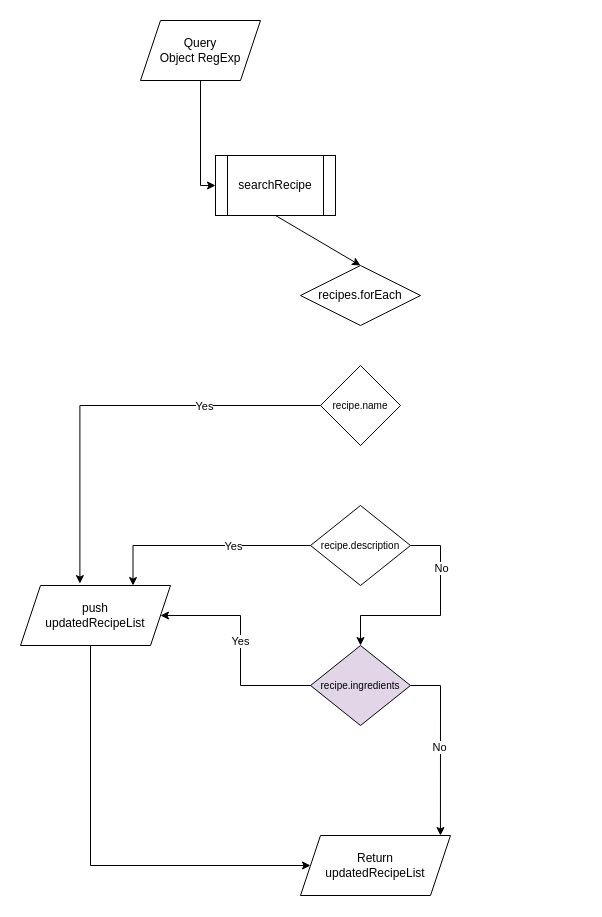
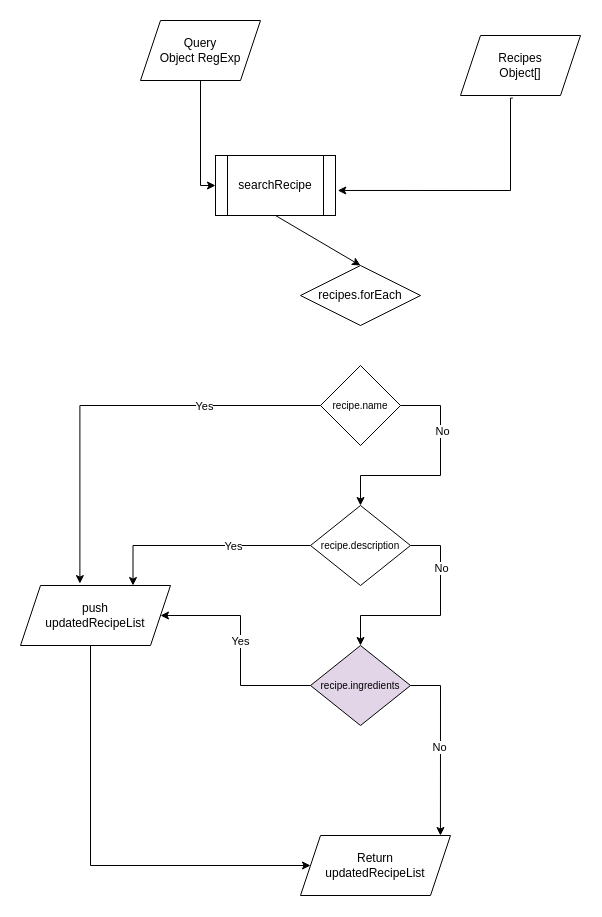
  <mxCell id="0" />
  <mxCell id="1" parent="0" />
  <mxCell id="2" value="searchRecipe" style="shape=process;whiteSpace=wrap;html=1;backgroundOutline=1;" vertex="1" parent="1"><mxGeometry x="215" y="155" width="120" height="60" as="geometry" /></mxCell>
  <mxCell id="3" value="Query&lt;br&gt;Object RegExp" style="shape=parallelogram;perimeter=parallelogramPerimeter;whiteSpace=wrap;html=1;fixedSize=1;" vertex="1" parent="1"><mxGeometry x="140" y="20" width="120" height="60" as="geometry" /></mxCell>
+ <mxCell id="4" value="Recipes&lt;br&gt;Object[]" style="shape=parallelogram;perimeter=parallelogramPerimeter;whiteSpace=wrap;html=1;fixedSize=1;" vertex="1" parent="1"><mxGeometry x="460" y="35" width="120" height="60" as="geometry" /></mxCell>
  <mxCell id="5" value="push&lt;br&gt;updatedRecipeList" style="shape=parallelogram;perimeter=parallelogramPerimeter;whiteSpace=wrap;html=1;fixedSize=1;" vertex="1" parent="1"><mxGeometry x="20" y="585" width="150" height="60" as="geometry" /></mxCell>
  <mxCell id="6" value="recipes.forEach" style="rhombus;whiteSpace=wrap;html=1;" vertex="1" parent="1"><mxGeometry x="300" y="265" width="120" height="60" as="geometry" /></mxCell>
  <mxCell id="7" value="&lt;font style=&quot;font-size: 10px;&quot;&gt;recipe.name&lt;/font&gt;" style="rhombus;whiteSpace=wrap;html=1;" vertex="1" parent="1"><mxGeometry x="320" y="365" width="80" height="80" as="geometry" /></mxCell>
  <mxCell id="8" value="&lt;font style=&quot;font-size: 10px;&quot;&gt;recipe.description&lt;/font&gt;" style="rhombus;whiteSpace=wrap;html=1;" vertex="1" parent="1"><mxGeometry x="310" y="505" width="100" height="80" as="geometry" /></mxCell>
  <mxCell id="9" value="&lt;font style=&quot;font-size: 10px;&quot;&gt;recipe.ingredients&lt;/font&gt;" style="rhombus;whiteSpace=wrap;html=1;fillColor=#e1d5e7;" vertex="1" parent="1"><mxGeometry x="310" y="645" width="100" height="80" as="geometry" /></mxCell>
  <mxCell id="10" value="Return&lt;br&gt;updatedRecipeList" style="shape=parallelogram;perimeter=parallelogramPerimeter;whiteSpace=wrap;html=1;fixedSize=1;" vertex="1" parent="1"><mxGeometry x="300" y="835" width="150" height="60" as="geometry" /></mxCell>
  <mxCell id="11" value="" style="endArrow=classic;html=1;rounded=0;exitX=0.5;exitY=1;exitDx=0;exitDy=0;entryX=0;entryY=0.5;entryDx=0;entryDy=0;edgeStyle=orthogonalEdgeStyle;" edge="1" parent="1" source="3" target="2"><mxGeometry width="50" height="50" relative="1" as="geometry"><mxPoint x="460" y="225" as="sourcePoint" /><mxPoint x="510" y="175" as="targetPoint" /></mxGeometry></mxCell>
  <mxCell id="12" value="" style="endArrow=classic;html=1;rounded=0;exitX=0;exitY=0.5;exitDx=0;exitDy=0;entryX=1;entryY=0.5;entryDx=0;entryDy=0;edgeStyle=orthogonalEdgeStyle;" edge="1" parent="1" source="9" target="5"><mxGeometry width="50" height="50" relative="1" as="geometry"><mxPoint x="270" y="435" as="sourcePoint" /><mxPoint x="330" y="525" as="targetPoint" /></mxGeometry></mxCell>
  <mxCell id="13" value="Yes" style="edgeLabel;html=1;align=center;verticalAlign=middle;resizable=0;points=[];" connectable="0" vertex="1" parent="12"><mxGeometry x="0.045" y="1" relative="1" as="geometry"><mxPoint as="offset" /></mxGeometry></mxCell>
  <mxCell id="14" value="" style="endArrow=classic;html=1;rounded=0;exitX=0.5;exitY=1;exitDx=0;exitDy=0;entryX=0.5;entryY=0;entryDx=0;entryDy=0;" edge="1" parent="1" source="2" target="6"><mxGeometry width="50" height="50" relative="1" as="geometry"><mxPoint x="210" y="175" as="sourcePoint" /><mxPoint x="270" y="265" as="targetPoint" /></mxGeometry></mxCell>
+ <mxCell id="15" value="" style="endArrow=classic;html=1;rounded=0;exitX=0.436;exitY=1.043;exitDx=0;exitDy=0;entryX=1.019;entryY=0.583;entryDx=0;entryDy=0;exitPerimeter=0;entryPerimeter=0;edgeStyle=orthogonalEdgeStyle;" edge="1" parent="1" source="4" target="2"><mxGeometry width="50" height="50" relative="1" as="geometry"><mxPoint x="600" y="155" as="sourcePoint" /><mxPoint x="660" y="245" as="targetPoint" /><Array as="points"><mxPoint x="510" y="98" /><mxPoint x="510" y="190" /></Array></mxGeometry></mxCell>
  <mxCell id="16" value="" style="endArrow=classic;html=1;rounded=0;exitX=0;exitY=0.5;exitDx=0;exitDy=0;entryX=0.396;entryY=-0.032;entryDx=0;entryDy=0;entryPerimeter=0;edgeStyle=orthogonalEdgeStyle;" edge="1" parent="1" source="7" target="5"><mxGeometry width="50" height="50" relative="1" as="geometry"><mxPoint x="280" y="445" as="sourcePoint" /><mxPoint x="340" y="535" as="targetPoint" /><Array as="points"><mxPoint x="79" y="405" /></Array></mxGeometry></mxCell>
  <mxCell id="17" value="Yes" style="edgeLabel;html=1;align=center;verticalAlign=middle;resizable=0;points=[];" connectable="0" vertex="1" parent="16"><mxGeometry x="-0.443" relative="1" as="geometry"><mxPoint as="offset" /></mxGeometry></mxCell>
  <mxCell id="18" value="" style="endArrow=classic;html=1;rounded=0;entryX=0;entryY=0.5;entryDx=0;entryDy=0;edgeStyle=orthogonalEdgeStyle;" edge="1" parent="1" target="10"><mxGeometry width="50" height="50" relative="1" as="geometry"><mxPoint x="90" y="655" as="sourcePoint" /><mxPoint x="340" y="535" as="targetPoint" /><Array as="points"><mxPoint x="90" y="645" /><mxPoint x="90" y="865" /></Array></mxGeometry></mxCell>
  <mxCell id="19" value="" style="endArrow=classic;html=1;rounded=0;exitX=1;exitY=0.5;exitDx=0;exitDy=0;edgeStyle=orthogonalEdgeStyle;entryX=0.933;entryY=0;entryDx=0;entryDy=0;entryPerimeter=0;" edge="1" parent="1" source="9" target="10"><mxGeometry width="50" height="50" relative="1" as="geometry"><mxPoint x="590" y="460" as="sourcePoint" /><mxPoint x="440" y="815" as="targetPoint" /><Array as="points"><mxPoint x="440" y="685" /></Array></mxGeometry></mxCell>
  <mxCell id="20" value="No" style="edgeLabel;html=1;align=center;verticalAlign=middle;resizable=0;points=[];" connectable="0" vertex="1" parent="19"><mxGeometry x="0.018" y="-1" relative="1" as="geometry"><mxPoint as="offset" /></mxGeometry></mxCell>
  <mxCell id="21" value="" style="endArrow=classic;html=1;rounded=0;exitX=1;exitY=0.5;exitDx=0;exitDy=0;entryX=0.5;entryY=0;entryDx=0;entryDy=0;edgeStyle=orthogonalEdgeStyle;" edge="1" parent="1" source="8" target="9"><mxGeometry width="50" height="50" relative="1" as="geometry"><mxPoint x="280" y="445" as="sourcePoint" /><mxPoint x="340" y="535" as="targetPoint" /><Array as="points"><mxPoint x="440" y="545" /><mxPoint x="440" y="615" /><mxPoint x="360" y="615" /></Array></mxGeometry></mxCell>
  <mxCell id="22" value="No" style="edgeLabel;html=1;align=center;verticalAlign=middle;resizable=0;points=[];" connectable="0" vertex="1" parent="21"><mxGeometry x="-0.505" relative="1" as="geometry"><mxPoint as="offset" /></mxGeometry></mxCell>
+ <mxCell id="23" value="" style="endArrow=classic;html=1;rounded=0;exitX=1;exitY=0.5;exitDx=0;exitDy=0;entryX=0.5;entryY=0;entryDx=0;entryDy=0;edgeStyle=orthogonalEdgeStyle;" edge="1" parent="1" source="7" target="8"><mxGeometry width="50" height="50" relative="1" as="geometry"><mxPoint x="290" y="455" as="sourcePoint" /><mxPoint x="350" y="545" as="targetPoint" /><Array as="points"><mxPoint x="440" y="405" /><mxPoint x="440" y="475" /><mxPoint x="360" y="475" /></Array></mxGeometry></mxCell>
+ <mxCell id="24" value="No" style="edgeLabel;html=1;align=center;verticalAlign=middle;resizable=0;points=[];" connectable="0" vertex="1" parent="23"><mxGeometry x="-0.412" y="1" relative="1" as="geometry"><mxPoint as="offset" /></mxGeometry></mxCell>
  <mxCell id="25" value="" style="endArrow=classic;html=1;rounded=0;exitX=0;exitY=0.5;exitDx=0;exitDy=0;entryX=0.75;entryY=0;entryDx=0;entryDy=0;edgeStyle=orthogonalEdgeStyle;" edge="1" parent="1" source="8" target="5"><mxGeometry width="50" height="50" relative="1" as="geometry"><mxPoint x="360" y="460" as="sourcePoint" /><mxPoint x="420" y="550" as="targetPoint" /></mxGeometry></mxCell>
  <mxCell id="26" value="Yes" style="edgeLabel;html=1;align=center;verticalAlign=middle;resizable=0;points=[];" connectable="0" vertex="1" parent="25"><mxGeometry x="-0.28" relative="1" as="geometry"><mxPoint as="offset" /></mxGeometry></mxCell>
